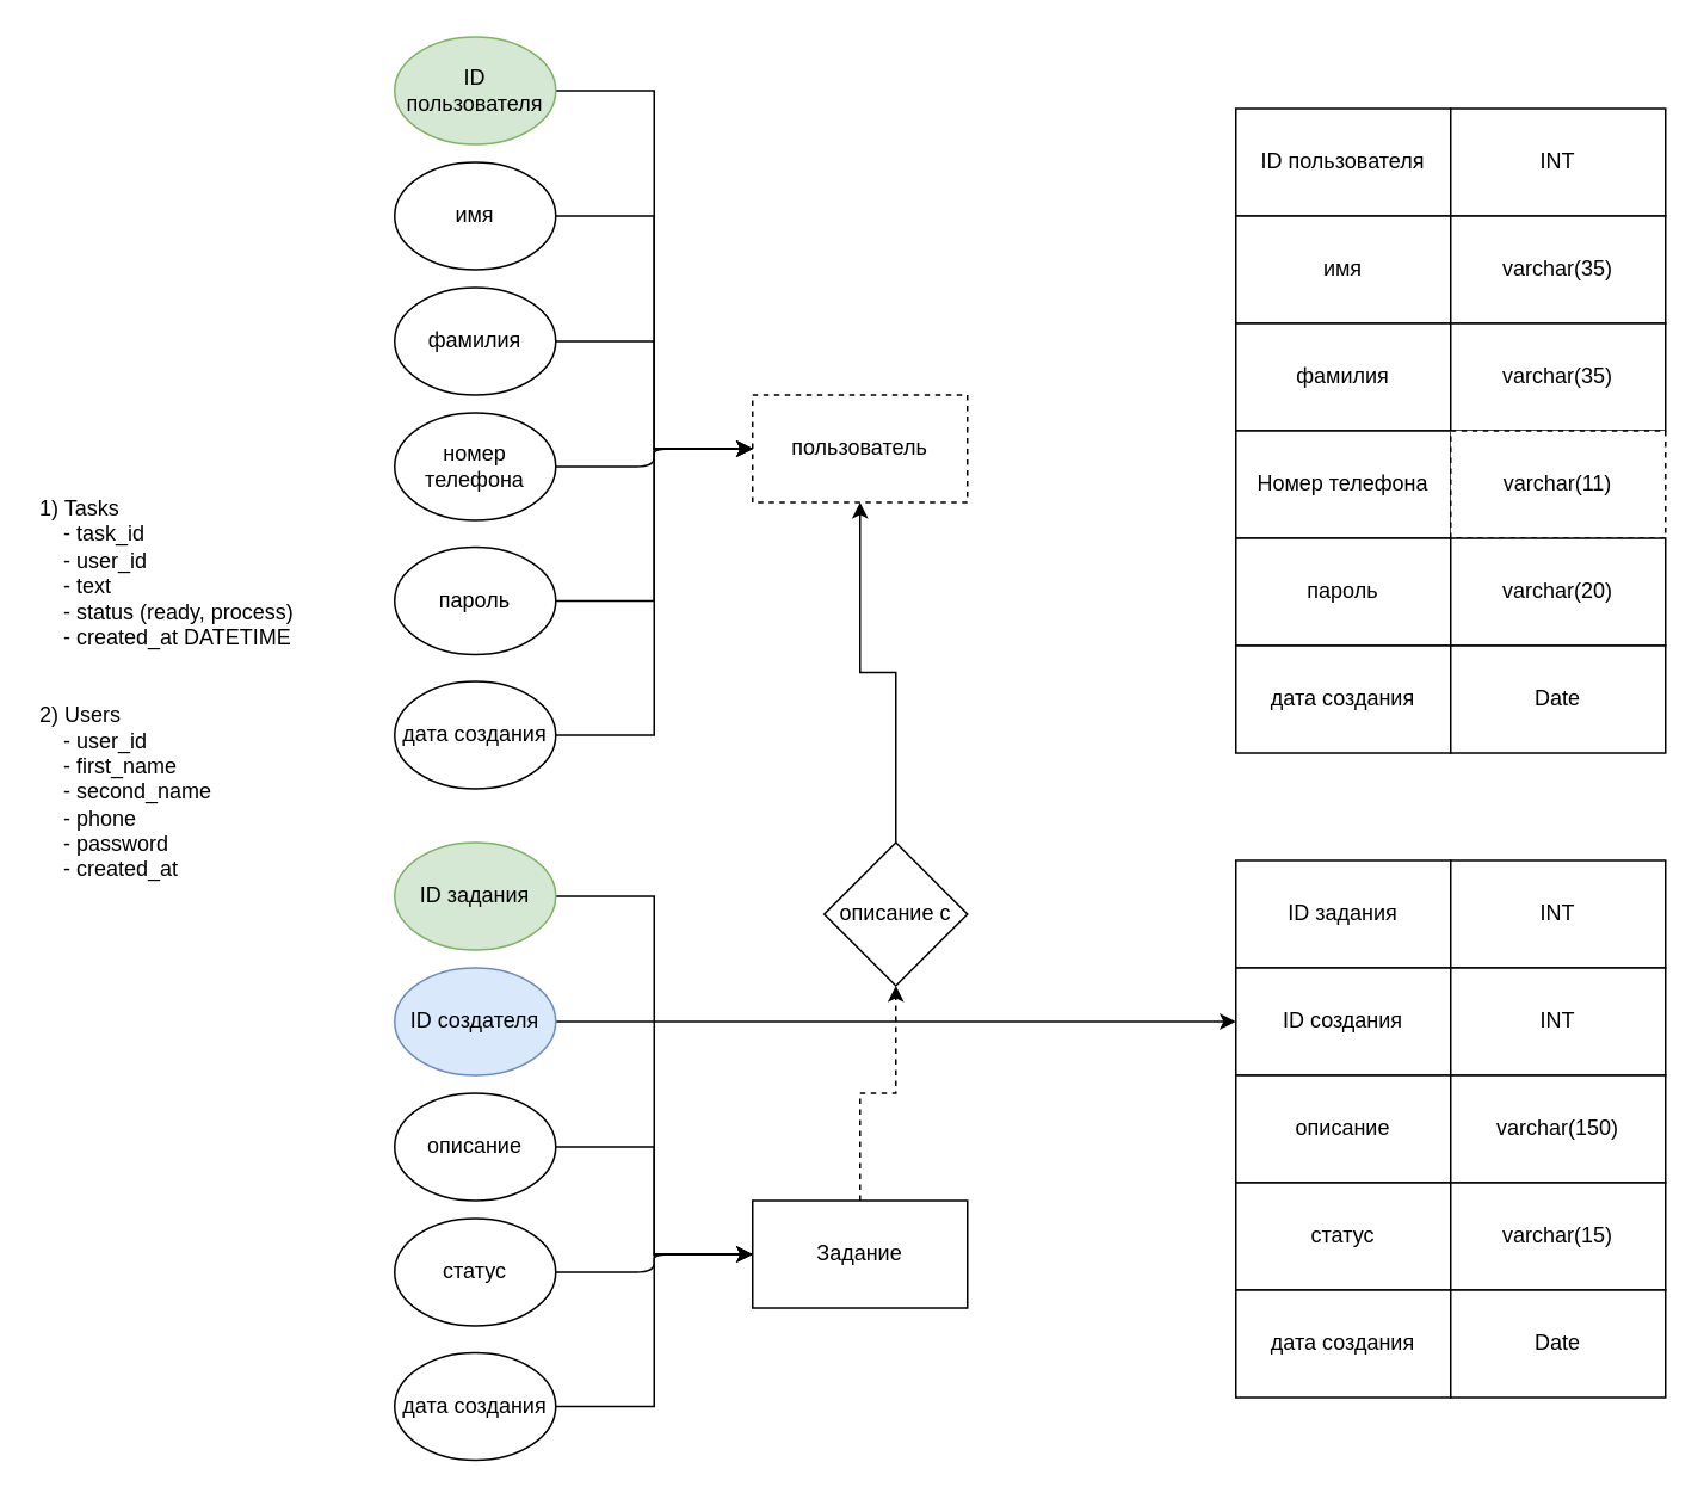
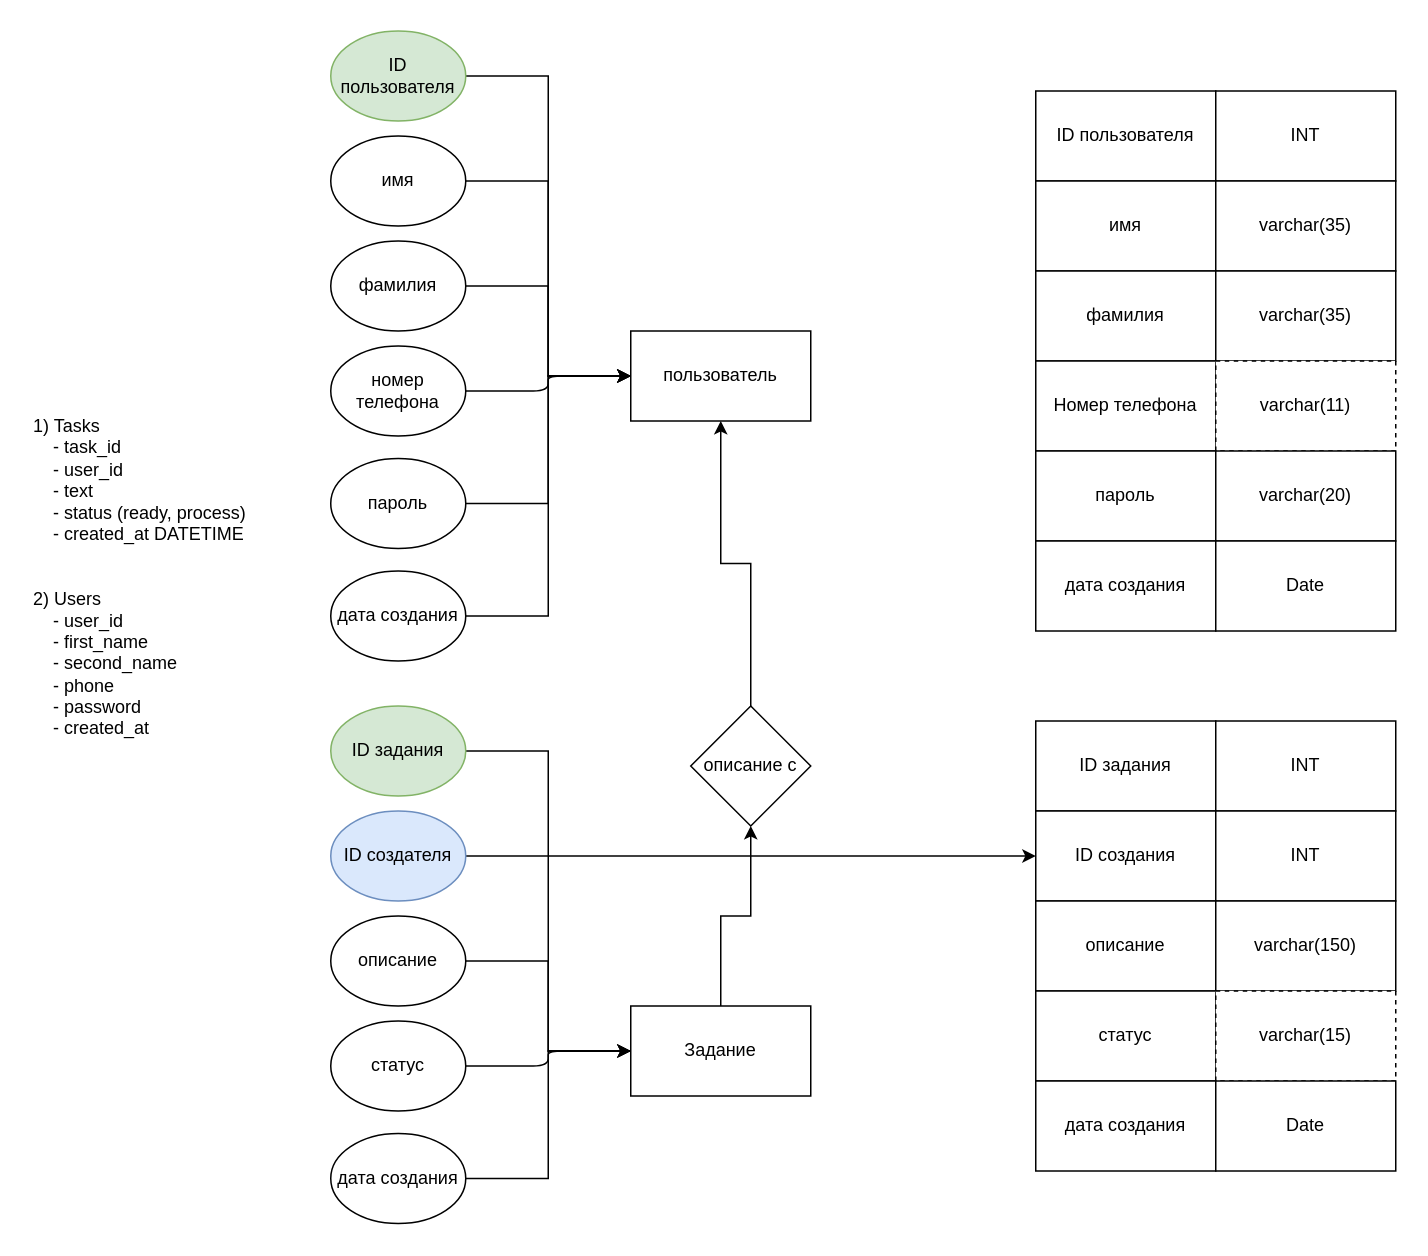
  <mxCell id="0" />
  <mxCell id="1" parent="0" />
  <mxCell id="2" value="1) Tasks&#10;    - task_id&#10;    - user_id&#10;    - text&#10;    - status (ready, process)&#10;    - created_at DATETIME&#10;&#10;&#10;2) Users&#10;    - user_id&#10;    - first_name&#10;    - second_name&#10;    - phone&#10;    - password&#10;    - created_at" style="text;whiteSpace=wrap;" vertex="1" parent="1"><mxGeometry x="20" y="270" width="150" height="260" as="geometry" /></mxCell>
  <mxCell id="3" style="edgeStyle=orthogonalEdgeStyle;rounded=0;orthogonalLoop=1;jettySize=auto;html=1;exitX=1;exitY=0.5;exitDx=0;exitDy=0;entryX=0;entryY=0.5;entryDx=0;entryDy=0;" edge="1" parent="1" source="4" target="15"><mxGeometry relative="1" as="geometry" /></mxCell>
  <mxCell id="4" value="ID пользователя" style="ellipse;whiteSpace=wrap;html=1;fillColor=#d5e8d4;strokeColor=#82b366;" vertex="1" parent="1"><mxGeometry y="20" width="90" height="60" as="geometry" x="220" /></mxCell>
  <mxCell id="5" style="edgeStyle=orthogonalEdgeStyle;rounded=0;orthogonalLoop=1;jettySize=auto;html=1;exitX=1;exitY=0.5;exitDx=0;exitDy=0;entryX=0;entryY=0.5;entryDx=0;entryDy=0;" edge="1" parent="1" source="6" target="15"><mxGeometry relative="1" as="geometry" /></mxCell>
  <mxCell id="6" value="имя" style="ellipse;whiteSpace=wrap;html=1;" vertex="1" parent="1"><mxGeometry y="90" width="90" height="60" as="geometry" x="220" /></mxCell>
  <mxCell id="7" style="edgeStyle=orthogonalEdgeStyle;rounded=0;orthogonalLoop=1;jettySize=auto;html=1;exitX=1;exitY=0.5;exitDx=0;exitDy=0;entryX=0;entryY=0.5;entryDx=0;entryDy=0;" edge="1" parent="1" source="8" target="15"><mxGeometry relative="1" as="geometry" /></mxCell>
  <mxCell id="8" value="фамилия" style="ellipse;whiteSpace=wrap;html=1;" vertex="1" parent="1"><mxGeometry y="160" width="90" height="60" as="geometry" x="220" /></mxCell>
  <mxCell id="9" style="edgeStyle=orthogonalEdgeStyle;rounded=1;orthogonalLoop=1;jettySize=auto;html=1;exitX=1;exitY=0.5;exitDx=0;exitDy=0;entryX=0;entryY=0.5;entryDx=0;entryDy=0;curved=0;endArrow=none;endFill=0;" edge="1" parent="1" source="10" target="15"><mxGeometry relative="1" as="geometry" /></mxCell>
  <mxCell id="10" value="номер телефона" style="ellipse;whiteSpace=wrap;html=1;" vertex="1" parent="1"><mxGeometry y="230" width="90" height="60" as="geometry" x="220" /></mxCell>
  <mxCell id="11" style="edgeStyle=orthogonalEdgeStyle;rounded=0;orthogonalLoop=1;jettySize=auto;html=1;exitX=1;exitY=0.5;exitDx=0;exitDy=0;entryX=0;entryY=0.5;entryDx=0;entryDy=0;" edge="1" parent="1" source="12" target="15"><mxGeometry relative="1" as="geometry" /></mxCell>
  <mxCell id="12" value="пароль" style="ellipse;whiteSpace=wrap;html=1;" vertex="1" parent="1"><mxGeometry y="305" width="90" height="60" as="geometry" x="220" /></mxCell>
  <mxCell id="13" style="edgeStyle=orthogonalEdgeStyle;rounded=0;orthogonalLoop=1;jettySize=auto;html=1;exitX=1;exitY=0.5;exitDx=0;exitDy=0;entryX=0;entryY=0.5;entryDx=0;entryDy=0;" edge="1" parent="1" source="14" target="15"><mxGeometry relative="1" as="geometry" /></mxCell>
  <mxCell id="14" value="дата создания" style="ellipse;whiteSpace=wrap;html=1;" vertex="1" parent="1"><mxGeometry y="380" width="90" height="60" as="geometry" x="220" /></mxCell>
- <mxCell id="15" value="пользователь" style="rounded=0;whiteSpace=wrap;html=1;dashed=1;" vertex="1" parent="1"><mxGeometry x="420" y="220" width="120" height="60" as="geometry" /></mxCell>
+ <mxCell id="15" value="пользователь" style="rounded=0;whiteSpace=wrap;html=1;" vertex="1" parent="1"><mxGeometry x="420" y="220" width="120" height="60" as="geometry" /></mxCell>
  <mxCell id="16" style="edgeStyle=orthogonalEdgeStyle;rounded=0;orthogonalLoop=1;jettySize=auto;html=1;exitX=1;exitY=0.5;exitDx=0;exitDy=0;entryX=0;entryY=0.5;entryDx=0;entryDy=0;" edge="1" parent="1" source="17" target="27"><mxGeometry relative="1" as="geometry" /></mxCell>
  <mxCell id="17" value="ID задания" style="ellipse;whiteSpace=wrap;html=1;fillColor=#d5e8d4;strokeColor=#82b366;" vertex="1" parent="1"><mxGeometry y="470" width="90" height="60" as="geometry" x="220" /></mxCell>
  <mxCell id="18" style="edgeStyle=orthogonalEdgeStyle;rounded=0;orthogonalLoop=1;jettySize=auto;html=1;exitX=1;exitY=0.5;exitDx=0;exitDy=0;" edge="1" parent="1" source="19" target="44"><mxGeometry relative="1" as="geometry" /></mxCell>
  <mxCell id="19" value="ID создателя" style="ellipse;whiteSpace=wrap;html=1;fillColor=#dae8fc;strokeColor=#6c8ebf;" vertex="1" parent="1"><mxGeometry y="540" width="90" height="60" as="geometry" x="220" /></mxCell>
  <mxCell id="20" style="edgeStyle=orthogonalEdgeStyle;rounded=0;orthogonalLoop=1;jettySize=auto;html=1;exitX=1;exitY=0.5;exitDx=0;exitDy=0;entryX=0;entryY=0.5;entryDx=0;entryDy=0;" edge="1" parent="1" source="21" target="27"><mxGeometry relative="1" as="geometry" /></mxCell>
  <mxCell id="21" value="описание" style="ellipse;whiteSpace=wrap;html=1;" vertex="1" parent="1"><mxGeometry y="610" width="90" height="60" as="geometry" x="220" /></mxCell>
  <mxCell id="22" style="edgeStyle=orthogonalEdgeStyle;rounded=1;orthogonalLoop=1;jettySize=auto;html=1;exitX=1;exitY=0.5;exitDx=0;exitDy=0;entryX=0;entryY=0.5;entryDx=0;entryDy=0;curved=0;endArrow=none;endFill=0;" edge="1" parent="1" source="23" target="27"><mxGeometry relative="1" as="geometry" /></mxCell>
  <mxCell id="23" value="статус" style="ellipse;whiteSpace=wrap;html=1;" vertex="1" parent="1"><mxGeometry y="680" width="90" height="60" as="geometry" x="220" /></mxCell>
  <mxCell id="24" style="edgeStyle=orthogonalEdgeStyle;rounded=0;orthogonalLoop=1;jettySize=auto;html=1;exitX=1;exitY=0.5;exitDx=0;exitDy=0;entryX=0;entryY=0.5;entryDx=0;entryDy=0;" edge="1" parent="1" source="25" target="27"><mxGeometry relative="1" as="geometry" /></mxCell>
  <mxCell id="25" value="дата создания" style="ellipse;whiteSpace=wrap;html=1;" vertex="1" parent="1"><mxGeometry y="755" width="90" height="60" as="geometry" x="220" /></mxCell>
- <mxCell id="26" style="edgeStyle=orthogonalEdgeStyle;rounded=0;orthogonalLoop=1;jettySize=auto;html=1;exitX=0.5;exitY=0;exitDx=0;exitDy=0;entryX=0.5;entryY=1;entryDx=0;entryDy=0;dashed=1;" edge="1" parent="1" source="27" target="29"><mxGeometry relative="1" as="geometry" /></mxCell>
+ <mxCell id="26" style="edgeStyle=orthogonalEdgeStyle;rounded=0;orthogonalLoop=1;jettySize=auto;html=1;exitX=0.5;exitY=0;exitDx=0;exitDy=0;entryX=0.5;entryY=1;entryDx=0;entryDy=0;" edge="1" parent="1" source="27" target="29"><mxGeometry relative="1" as="geometry" /></mxCell>
  <mxCell id="27" value="Задание" style="rounded=0;whiteSpace=wrap;html=1;" vertex="1" parent="1"><mxGeometry x="420" y="670" width="120" height="60" as="geometry" /></mxCell>
  <mxCell id="28" style="edgeStyle=orthogonalEdgeStyle;rounded=0;orthogonalLoop=1;jettySize=auto;html=1;exitX=0.5;exitY=0;exitDx=0;exitDy=0;entryX=0.5;entryY=1;entryDx=0;entryDy=0;" edge="1" parent="1" source="29" target="15"><mxGeometry relative="1" as="geometry" /></mxCell>
  <mxCell id="29" value="описание с" style="rhombus;whiteSpace=wrap;html=1;" vertex="1" parent="1"><mxGeometry x="460" y="470" width="80" height="80" as="geometry" /></mxCell>
  <mxCell id="30" value="ID пользователя" style="rounded=0;whiteSpace=wrap;html=1;" vertex="1" parent="1"><mxGeometry x="690" y="60" width="120" height="60" as="geometry" /></mxCell>
  <mxCell id="31" value="INT" style="rounded=0;whiteSpace=wrap;html=1;" vertex="1" parent="1"><mxGeometry x="810" y="60" width="120" height="60" as="geometry" /></mxCell>
  <mxCell id="32" value="имя" style="rounded=0;whiteSpace=wrap;html=1;" vertex="1" parent="1"><mxGeometry x="690" y="120" width="120" height="60" as="geometry" /></mxCell>
  <mxCell id="33" value="varchar(35)" style="rounded=0;whiteSpace=wrap;html=1;" vertex="1" parent="1"><mxGeometry x="810" y="120" width="120" height="60" as="geometry" /></mxCell>
  <mxCell id="34" value="фамилия" style="rounded=0;whiteSpace=wrap;html=1;" vertex="1" parent="1"><mxGeometry x="690" y="180" width="120" height="60" as="geometry" /></mxCell>
  <mxCell id="35" value="varchar(35)" style="rounded=0;whiteSpace=wrap;html=1;" vertex="1" parent="1"><mxGeometry x="810" y="180" width="120" height="60" as="geometry" /></mxCell>
  <mxCell id="36" value="Номер телефона" style="rounded=0;whiteSpace=wrap;html=1;" vertex="1" parent="1"><mxGeometry x="690" y="240" width="120" height="60" as="geometry" /></mxCell>
  <mxCell id="37" value="varchar(11)" style="rounded=0;whiteSpace=wrap;html=1;dashed=1;" vertex="1" parent="1"><mxGeometry x="810" y="240" width="120" height="60" as="geometry" /></mxCell>
  <mxCell id="38" value="пароль" style="rounded=0;whiteSpace=wrap;html=1;" vertex="1" parent="1"><mxGeometry x="690" y="300" width="120" height="60" as="geometry" /></mxCell>
  <mxCell id="39" value="varchar(20)" style="rounded=0;whiteSpace=wrap;html=1;" vertex="1" parent="1"><mxGeometry x="810" y="300" width="120" height="60" as="geometry" /></mxCell>
  <mxCell id="40" value="дата создания" style="rounded=0;whiteSpace=wrap;html=1;" vertex="1" parent="1"><mxGeometry x="690" y="360" width="120" height="60" as="geometry" /></mxCell>
  <mxCell id="41" value="Date" style="rounded=0;whiteSpace=wrap;html=1;" vertex="1" parent="1"><mxGeometry x="810" y="360" width="120" height="60" as="geometry" /></mxCell>
  <mxCell id="42" value="ID задания" style="rounded=0;whiteSpace=wrap;html=1;" vertex="1" parent="1"><mxGeometry x="690" y="480" width="120" height="60" as="geometry" /></mxCell>
  <mxCell id="43" value="INT" style="rounded=0;whiteSpace=wrap;html=1;" vertex="1" parent="1"><mxGeometry x="810" y="480" width="120" height="60" as="geometry" /></mxCell>
  <mxCell id="44" value="ID создания" style="rounded=0;whiteSpace=wrap;html=1;" vertex="1" parent="1"><mxGeometry x="690" y="540" width="120" height="60" as="geometry" /></mxCell>
  <mxCell id="45" value="INT" style="rounded=0;whiteSpace=wrap;html=1;" vertex="1" parent="1"><mxGeometry x="810" y="540" width="120" height="60" as="geometry" /></mxCell>
  <mxCell id="46" value="описание" style="rounded=0;whiteSpace=wrap;html=1;" vertex="1" parent="1"><mxGeometry x="690" y="600" width="120" height="60" as="geometry" /></mxCell>
  <mxCell id="47" value="varchar(150)" style="rounded=0;whiteSpace=wrap;html=1;" vertex="1" parent="1"><mxGeometry x="810" y="600" width="120" height="60" as="geometry" /></mxCell>
  <mxCell id="48" value="статус" style="rounded=0;whiteSpace=wrap;html=1;" vertex="1" parent="1"><mxGeometry x="690" y="660" width="120" height="60" as="geometry" /></mxCell>
- <mxCell id="49" value="varchar(15)" style="rounded=0;whiteSpace=wrap;html=1;" vertex="1" parent="1"><mxGeometry x="810" y="660" width="120" height="60" as="geometry" /></mxCell>
+ <mxCell id="49" value="varchar(15)" style="rounded=0;whiteSpace=wrap;html=1;dashed=1;" vertex="1" parent="1"><mxGeometry x="810" y="660" width="120" height="60" as="geometry" /></mxCell>
  <mxCell id="50" value="дата создания" style="rounded=0;whiteSpace=wrap;html=1;" vertex="1" parent="1"><mxGeometry x="690" y="720" width="120" height="60" as="geometry" /></mxCell>
  <mxCell id="51" value="Date" style="rounded=0;whiteSpace=wrap;html=1;" vertex="1" parent="1"><mxGeometry x="810" y="720" width="120" height="60" as="geometry" /></mxCell>
